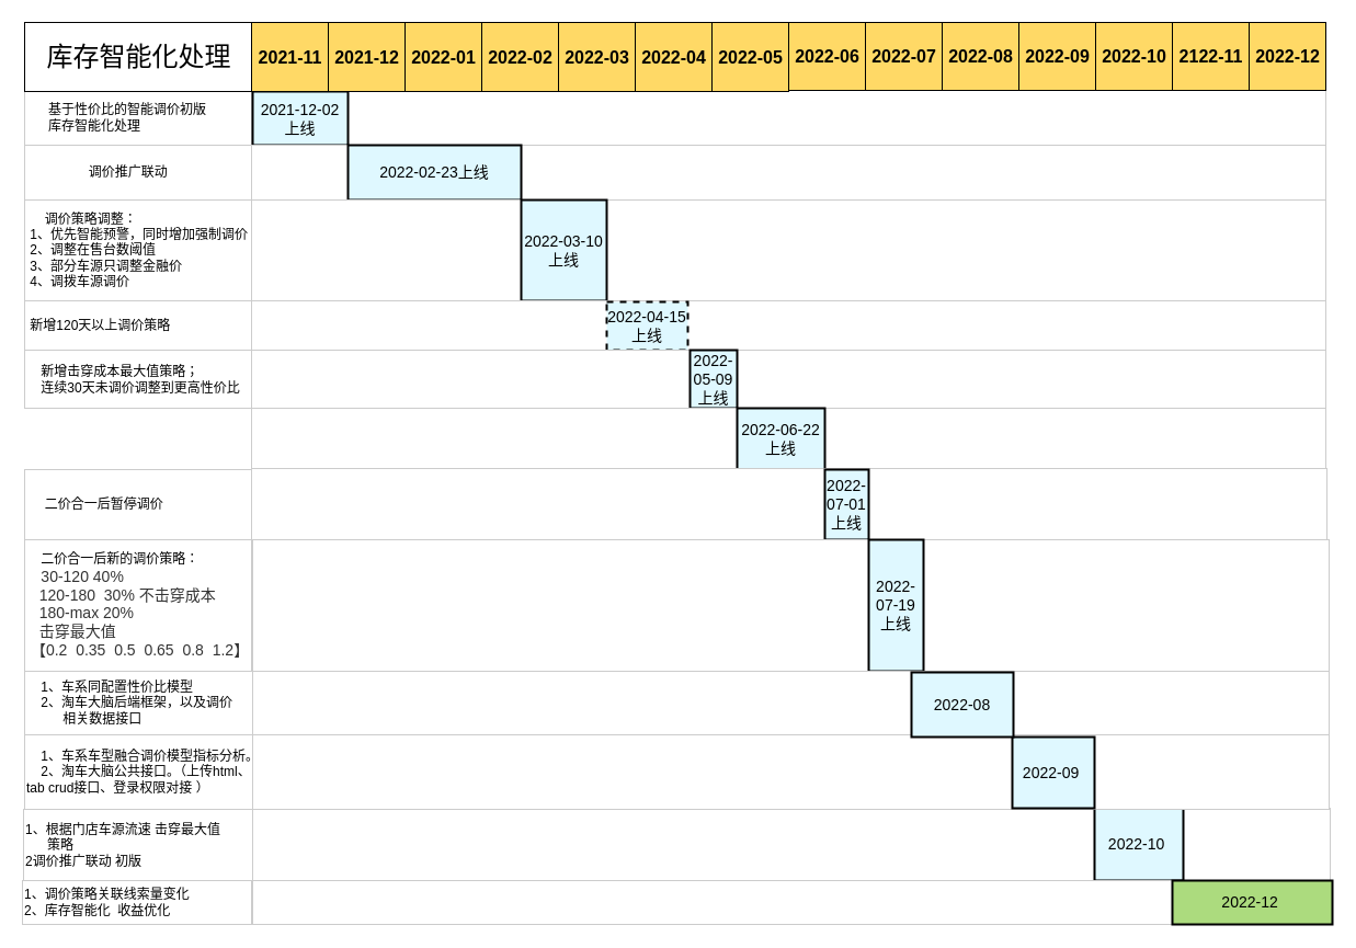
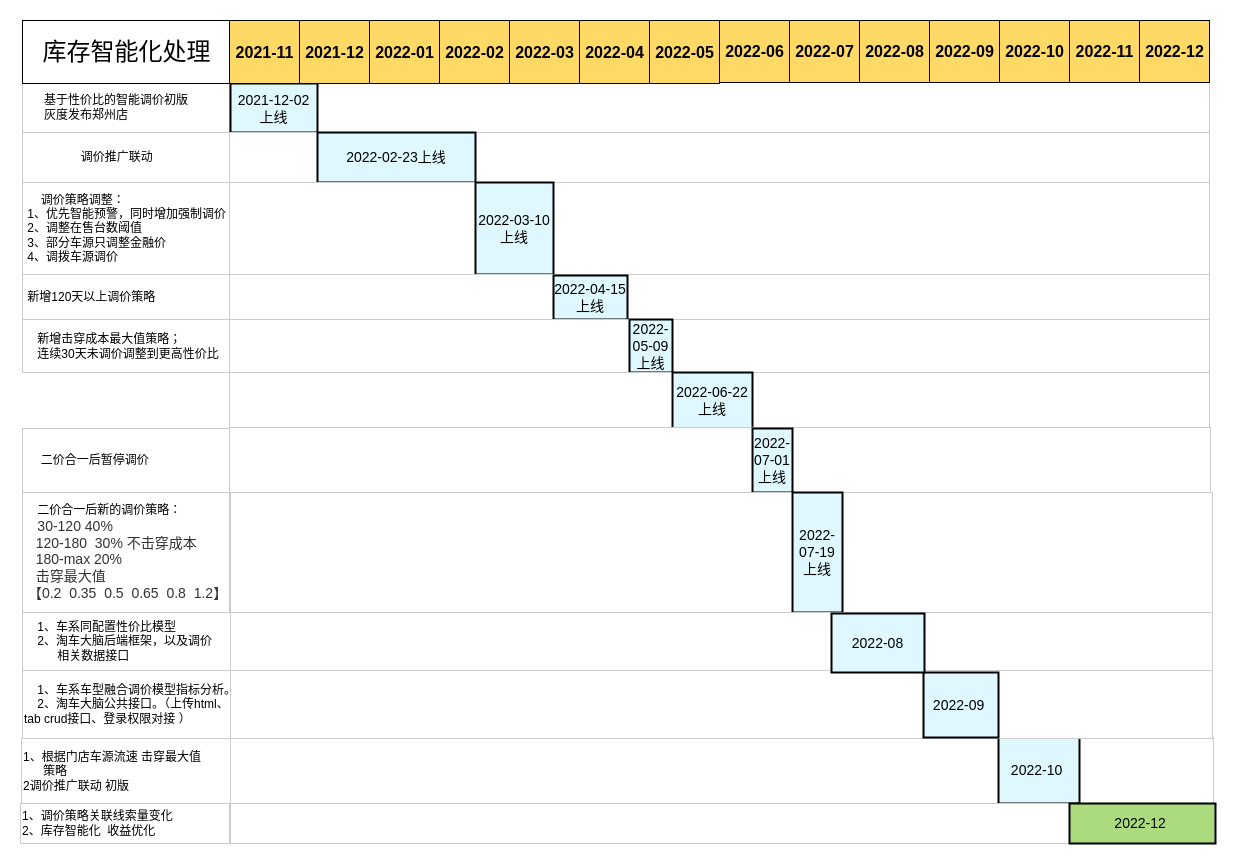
  <mxCell id="0" style=";html=1;" />
  <mxCell id="1" style=";html=1;" parent="0" />
- <mxCell id="2" value="&amp;nbsp; &amp;nbsp; &amp;nbsp; 基于性价比的智能调价初版 &lt;br&gt;&amp;nbsp; &amp;nbsp; &amp;nbsp; 库存智能化处理" style="align=left;strokeColor=#CCCCCC;html=1;" parent="1" vertex="1"><mxGeometry x="22" y="82" width="207" height="50" as="geometry" /></mxCell>
+ <mxCell id="2" value="&amp;nbsp; &amp;nbsp; &amp;nbsp; 基于性价比的智能调价初版 &lt;br&gt;&amp;nbsp; &amp;nbsp; &amp;nbsp; 灰度发布郑州店" style="align=left;strokeColor=#CCCCCC;html=1;" parent="1" vertex="1"><mxGeometry x="22" y="82" width="207" height="50" as="geometry" /></mxCell>
  <mxCell id="3" value="库存智能化处理" style="strokeWidth=1;fontStyle=0;html=1;" parent="1" vertex="1"><mxGeometry x="22" y="62" width="207" height="20" as="geometry" /></mxCell>
  <mxCell id="4" value="" style="align=left;strokeColor=#CCCCCC;html=1;" parent="1" vertex="1"><mxGeometry x="229" y="82" width="980" height="50" as="geometry" /></mxCell>
  <mxCell id="5" value="2021-11" style="strokeWidth=1;fontStyle=0;html=1;" parent="1" vertex="1"><mxGeometry x="229" y="62" width="70" height="20" as="geometry" /></mxCell>
  <mxCell id="6" value="2021-12" style="strokeWidth=1;fontStyle=0;html=1;" parent="1" vertex="1"><mxGeometry x="299" y="62" width="70" height="20" as="geometry" /></mxCell>
  <mxCell id="7" value="2022-01" style="strokeWidth=1;fontStyle=0;html=1;" parent="1" vertex="1"><mxGeometry x="369" y="62" width="70" height="20" as="geometry" /></mxCell>
  <mxCell id="8" value="2022-02" style="strokeWidth=1;fontStyle=0;html=1;" parent="1" vertex="1"><mxGeometry x="439" y="62" width="70" height="20" as="geometry" /></mxCell>
  <mxCell id="9" value="2022-03" style="strokeWidth=1;fontStyle=0;html=1;" parent="1" vertex="1"><mxGeometry x="509" y="62" width="70" height="20" as="geometry" /></mxCell>
  <mxCell id="10" value="2022-04" style="strokeWidth=1;fontStyle=0;html=1;" parent="1" vertex="1"><mxGeometry x="579" y="62" width="70" height="20" as="geometry" /></mxCell>
  <mxCell id="11" value="2022-05" style="strokeWidth=1;fontStyle=0;html=1;" parent="1" vertex="1"><mxGeometry x="649" y="62" width="70" height="20" as="geometry" /></mxCell>
  <mxCell id="12" value="&lt;font style=&quot;font-size: 16px;&quot;&gt;&lt;b&gt;2022-06&lt;/b&gt;&lt;/font&gt;" style="strokeWidth=1;fontStyle=0;html=1;fillColor=#FFD966;" parent="1" vertex="1"><mxGeometry x="719" y="20" width="70" height="62" as="geometry" /></mxCell>
  <mxCell id="13" value="&lt;font style=&quot;font-size: 16px;&quot;&gt;&lt;b&gt;2022-07&lt;/b&gt;&lt;/font&gt;" style="strokeWidth=1;fontStyle=0;html=1;fillColor=#FFD966;" parent="1" vertex="1"><mxGeometry x="789" y="20" width="70" height="62" as="geometry" /></mxCell>
  <mxCell id="14" value="&lt;font style=&quot;font-size: 16px;&quot;&gt;&lt;b&gt;2022-08&lt;/b&gt;&lt;/font&gt;" style="strokeWidth=1;fontStyle=0;html=1;fillColor=#FFD966;" parent="1" vertex="1"><mxGeometry x="859" y="20" width="70" height="62" as="geometry" /></mxCell>
  <mxCell id="15" value="&lt;font style=&quot;font-size: 16px;&quot;&gt;&lt;b&gt;2022-09&lt;/b&gt;&lt;/font&gt;" style="strokeWidth=1;fontStyle=0;html=1;fillColor=#FFD966;" parent="1" vertex="1"><mxGeometry x="929" y="20" width="70" height="62" as="geometry" /></mxCell>
  <mxCell id="16" value="&lt;font style=&quot;font-size: 16px;&quot;&gt;&lt;b&gt;2022-10&lt;/b&gt;&lt;/font&gt;" style="strokeWidth=1;fontStyle=0;html=1;fillColor=#FFD966;" parent="1" vertex="1"><mxGeometry x="999" y="20" width="70" height="62" as="geometry" /></mxCell>
  <mxCell id="17" value="2021-12-02&lt;br&gt;上线" style="whiteSpace=wrap;html=1;strokeWidth=2;fillColor=#DFF8FF;gradientColor=none;fontSize=14;align=center;strokeColor=#000000;" parent="1" vertex="1"><mxGeometry x="230" y="83" width="87" height="49" as="geometry" /></mxCell>
- <mxCell id="18" value="&lt;font style=&quot;font-size: 16px;&quot;&gt;&lt;b&gt;2122-11&lt;/b&gt;&lt;/font&gt;" style="strokeWidth=1;fontStyle=0;html=1;fillColor=#FFD966;" parent="1" vertex="1"><mxGeometry x="1069" y="20" width="70" height="62" as="geometry" /></mxCell>
+ <mxCell id="18" value="&lt;font style=&quot;font-size: 16px;&quot;&gt;&lt;b&gt;2022-11&lt;/b&gt;&lt;/font&gt;" style="strokeWidth=1;fontStyle=0;html=1;fillColor=#FFD966;" parent="1" vertex="1"><mxGeometry x="1069" y="20" width="70" height="62" as="geometry" /></mxCell>
  <mxCell id="19" value="&lt;font style=&quot;font-size: 16px;&quot;&gt;&lt;b&gt;2022-12&lt;/b&gt;&lt;/font&gt;" style="strokeWidth=1;fontStyle=0;html=1;fillColor=#FFD966;" parent="1" vertex="1"><mxGeometry x="1139" y="20" width="70" height="62" as="geometry" /></mxCell>
  <mxCell id="20" value="&amp;nbsp; &amp;nbsp; &amp;nbsp; &amp;nbsp; &amp;nbsp; &amp;nbsp; &amp;nbsp; &amp;nbsp; &amp;nbsp;调价推广联动" style="align=left;strokeColor=#CCCCCC;html=1;" parent="1" vertex="1"><mxGeometry x="22" y="132" width="207" height="50" as="geometry" /></mxCell>
  <mxCell id="21" value="" style="align=left;strokeColor=#CCCCCC;html=1;" parent="1" vertex="1"><mxGeometry x="229" y="132" width="980" height="50" as="geometry" /></mxCell>
  <mxCell id="22" value="2022-02-23上线" style="whiteSpace=wrap;html=1;strokeWidth=2;fillColor=#DFF8FF;gradientColor=none;fontSize=14;align=center;strokeColor=#000000;" parent="1" vertex="1"><mxGeometry x="317" y="132" width="158" height="50" as="geometry" /></mxCell>
  <mxCell id="23" value="&amp;nbsp; &amp;nbsp; &amp;nbsp;调价策略调整：&lt;br&gt;&amp;nbsp;1、优先智能预警，同时增加强制调价&lt;br&gt;&amp;nbsp;2、调整在售台数阈值&lt;br&gt;&amp;nbsp;3、部分车源只调整金融价&lt;br&gt;&amp;nbsp;4、调拨车源调价" style="align=left;strokeColor=#CCCCCC;html=1;" parent="1" vertex="1"><mxGeometry x="22" y="182" width="207" height="92" as="geometry" /></mxCell>
  <mxCell id="24" value="" style="align=left;strokeColor=#CCCCCC;html=1;" parent="1" vertex="1"><mxGeometry x="229" y="182" width="980" height="92" as="geometry" /></mxCell>
  <mxCell id="25" value="2022-03-10上线" style="whiteSpace=wrap;html=1;strokeWidth=2;fillColor=#DFF8FF;gradientColor=none;fontSize=14;align=center;strokeColor=#020203;" parent="1" vertex="1"><mxGeometry x="475" y="182" width="78" height="92" as="geometry" /></mxCell>
  <mxCell id="26" value="&lt;span style=&quot;white-space: pre;&quot;&gt; &lt;/span&gt;新增120天以上调价策略" style="align=left;strokeColor=#CCCCCC;html=1;" parent="1" vertex="1"><mxGeometry x="22" y="274" width="207" height="45" as="geometry" /></mxCell>
  <mxCell id="27" value="" style="align=left;strokeColor=#CCCCCC;html=1;" parent="1" vertex="1"><mxGeometry x="229" y="274" width="980" height="45" as="geometry" /></mxCell>
- <mxCell id="28" value="2022-04-15上线" style="whiteSpace=wrap;html=1;strokeWidth=2;fillColor=#DFF8FF;gradientColor=none;fontSize=14;align=center;strokeColor=#000000;dashed=1;" parent="1" vertex="1"><mxGeometry x="553" y="275" width="74" height="44" as="geometry" /></mxCell>
+ <mxCell id="28" value="2022-04-15上线" style="whiteSpace=wrap;html=1;strokeWidth=2;fillColor=#DFF8FF;gradientColor=none;fontSize=14;align=center;strokeColor=#000000;" parent="1" vertex="1"><mxGeometry x="553" y="275" width="74" height="44" as="geometry" /></mxCell>
  <mxCell id="29" value="&amp;nbsp; &amp;nbsp; 新增击穿成本最大值策略；&lt;br&gt;&amp;nbsp; &amp;nbsp; 连续30天未调价调整到更高性价比" style="align=left;strokeColor=#CCCCCC;html=1;" parent="1" vertex="1"><mxGeometry x="22" y="319" width="207" height="53" as="geometry" /></mxCell>
  <mxCell id="30" value="" style="align=left;strokeColor=#CCCCCC;html=1;" parent="1" vertex="1"><mxGeometry x="229" y="319" width="980" height="53" as="geometry" /></mxCell>
  <mxCell id="31" value="2022-05-09上线" style="whiteSpace=wrap;html=1;strokeWidth=2;fillColor=#DFF8FF;gradientColor=none;fontSize=14;align=center;strokeColor=#000000;" parent="1" vertex="1"><mxGeometry x="629" y="319" width="43" height="53" as="geometry" /></mxCell>
  <mxCell id="32" value="" style="align=left;strokeColor=#CCCCCC;html=1;" parent="1" vertex="1"><mxGeometry x="229" y="372" width="980" height="56" as="geometry" /></mxCell>
  <mxCell id="33" value="2022-06-22&lt;br&gt;上线" style="whiteSpace=wrap;html=1;strokeWidth=2;fillColor=#DFF8FF;gradientColor=none;fontSize=14;align=center;strokeColor=#000000;" parent="1" vertex="1"><mxGeometry x="672" y="372" width="80" height="56" as="geometry" /></mxCell>
  <mxCell id="34" value="&amp;nbsp; &amp;nbsp; &amp;nbsp;二价合一后暂停调价" style="align=left;strokeColor=#CCCCCC;html=1;" parent="1" vertex="1"><mxGeometry x="22" y="428" width="207" height="64" as="geometry" /></mxCell>
  <mxCell id="35" value="" style="align=left;strokeColor=#CCCCCC;html=1;" parent="1" vertex="1"><mxGeometry x="229" y="427" width="981" height="65" as="geometry" /></mxCell>
  <mxCell id="36" value="2022-07-01&lt;br&gt;上线" style="whiteSpace=wrap;html=1;strokeWidth=2;fillColor=#DFF8FF;gradientColor=none;fontSize=14;align=center;strokeColor=#000000;" parent="1" vertex="1"><mxGeometry x="752" y="428" width="40" height="64" as="geometry" /></mxCell>
  <mxCell id="37" value="&amp;nbsp; &amp;nbsp; 二价合一后新的调价策略：&lt;br&gt;&amp;nbsp; &amp;nbsp; &lt;span style=&quot;background-color: rgb(255, 255, 255); color: rgb(51, 51, 51); font-family: Arial, sans-serif; font-size: 14px;&quot;&gt;30-120 40%&amp;nbsp;&lt;br&gt;&lt;/span&gt;&lt;span style=&quot;background-color: rgb(255, 255, 255); color: rgb(51, 51, 51); font-family: Arial, sans-serif; font-size: 14px;&quot;&gt;&amp;nbsp; &amp;nbsp;120-180&amp;nbsp; 30% 不击穿成本&lt;br&gt;&lt;/span&gt;&lt;span style=&quot;background-color: rgb(255, 255, 255); color: rgb(51, 51, 51); font-family: Arial, sans-serif; font-size: 14px;&quot;&gt;&amp;nbsp; &amp;nbsp;180-max 20%&amp;nbsp; &amp;nbsp;&lt;br&gt;&amp;nbsp; &amp;nbsp;击穿最大值&lt;br&gt;&amp;nbsp;【0.2&amp;nbsp; 0.35&amp;nbsp; 0.5&amp;nbsp; 0.65&amp;nbsp; 0.8&amp;nbsp; 1.2】&lt;/span&gt;&lt;span style=&quot;background-color: rgb(255, 255, 255); color: rgb(51, 51, 51); font-family: Arial, sans-serif; font-size: 14px;&quot;&gt;&lt;br&gt;&lt;/span&gt;" style="align=left;strokeColor=#CCCCCC;html=1;" parent="1" vertex="1"><mxGeometry x="22" y="492" width="207" height="120" as="geometry" /></mxCell>
  <mxCell id="38" value="" style="align=left;strokeColor=#CCCCCC;html=1;" parent="1" vertex="1"><mxGeometry x="230" y="492" width="982" height="120" as="geometry" /></mxCell>
  <mxCell id="39" value="2022-07-19上线" style="whiteSpace=wrap;html=1;strokeWidth=2;fillColor=#DFF8FF;gradientColor=none;fontSize=14;align=center;strokeColor=#000000;" parent="1" vertex="1"><mxGeometry x="792" y="492" width="50" height="120" as="geometry" /></mxCell>
  <mxCell id="40" value="&amp;nbsp; &amp;nbsp; 1、车系同配置性价比模型&lt;br&gt;&amp;nbsp; &amp;nbsp; 2、淘车大脑后端框架，以及调价&lt;br&gt;&amp;nbsp; &amp;nbsp; &amp;nbsp; &amp;nbsp; &amp;nbsp; 相关数据接口" style="align=left;strokeColor=#CCCCCC;html=1;" parent="1" vertex="1"><mxGeometry x="22" y="612" width="209" height="58" as="geometry" /></mxCell>
  <mxCell id="41" value="" style="align=left;strokeColor=#CCCCCC;html=1;" parent="1" vertex="1"><mxGeometry x="230" y="612" width="982" height="58" as="geometry" /></mxCell>
  <mxCell id="42" value="1、根据门店车源流速 击穿最大值&lt;br&gt;&amp;nbsp; &amp;nbsp; &amp;nbsp; 策略&lt;br&gt;2调价推广联动 初版" style="align=left;strokeColor=#CCCCCC;html=1;" parent="1" vertex="1"><mxGeometry x="21" y="738" width="209" height="65" as="geometry" /></mxCell>
  <mxCell id="43" value="" style="align=left;strokeColor=#CCCCCC;html=1;" parent="1" vertex="1"><mxGeometry x="230" y="737" width="983" height="66" as="geometry" /></mxCell>
  <mxCell id="44" value="2022-10&amp;nbsp;" style="whiteSpace=wrap;html=1;strokeWidth=2;fillColor=#DFF8FF;gradientColor=none;fontSize=14;align=center;strokeColor=#000000;" parent="1" vertex="1"><mxGeometry x="998" y="737" width="81" height="66" as="geometry" /></mxCell>
  <mxCell id="45" value="1、调价策略关联线索量变化&amp;nbsp; &amp;nbsp; &amp;nbsp;&lt;br&gt;2、库存智能化&amp;nbsp; 收益优化" style="align=left;strokeColor=#CCCCCC;html=1;" parent="1" vertex="1"><mxGeometry x="20" y="803" width="209" height="40" as="geometry" /></mxCell>
  <mxCell id="46" value="" style="align=left;strokeColor=#CCCCCC;html=1;" parent="1" vertex="1"><mxGeometry x="230" y="803" width="979" height="40" as="geometry" /></mxCell>
  <mxCell id="47" value="2022-12&amp;nbsp;" style="whiteSpace=wrap;html=1;strokeWidth=2;fillColor=#ACDB7E;gradientColor=none;fontSize=14;align=center;strokeColor=#000000;" parent="1" vertex="1"><mxGeometry x="1069" y="803" width="146" height="40" as="geometry" /></mxCell>
  <mxCell id="48" value="&lt;font style=&quot;font-size: 24px;&quot;&gt;库存智能化处理&lt;/font&gt;" style="strokeWidth=1;fontStyle=0;html=1;" parent="1" vertex="1"><mxGeometry x="22" y="20" width="207" height="63" as="geometry" /></mxCell>
  <mxCell id="49" value="&lt;font style=&quot;font-size: 16px;&quot;&gt;&lt;b&gt;2021-11&lt;/b&gt;&lt;/font&gt;" style="strokeWidth=1;fontStyle=0;html=1;fillColor=#FFD966;" parent="1" vertex="1"><mxGeometry x="229" y="20" width="70" height="63" as="geometry" /></mxCell>
  <mxCell id="50" value="&lt;font style=&quot;font-size: 16px;&quot;&gt;&lt;b&gt;2021-12&lt;/b&gt;&lt;/font&gt;" style="strokeWidth=1;fontStyle=0;html=1;fillColor=#FFD966;" parent="1" vertex="1"><mxGeometry x="299" y="20" width="70" height="63" as="geometry" /></mxCell>
  <mxCell id="51" value="&lt;font style=&quot;font-size: 16px;&quot;&gt;&lt;b&gt;2022-01&lt;/b&gt;&lt;/font&gt;" style="strokeWidth=1;fontStyle=0;html=1;fillColor=#FFD966;" parent="1" vertex="1"><mxGeometry x="369" y="20" width="70" height="63" as="geometry" /></mxCell>
  <mxCell id="52" value="&lt;font style=&quot;font-size: 16px;&quot;&gt;&lt;b&gt;2022-02&lt;/b&gt;&lt;/font&gt;" style="strokeWidth=1;fontStyle=0;html=1;fillColor=#FFD966;" parent="1" vertex="1"><mxGeometry x="439" y="20" width="70" height="63" as="geometry" /></mxCell>
  <mxCell id="53" value="&lt;font style=&quot;font-size: 16px;&quot;&gt;&lt;b&gt;2022-03&lt;/b&gt;&lt;/font&gt;" style="strokeWidth=1;fontStyle=0;html=1;fillColor=#FFD966;" parent="1" vertex="1"><mxGeometry x="509" y="20" width="70" height="63" as="geometry" /></mxCell>
  <mxCell id="54" value="&lt;font style=&quot;font-size: 16px;&quot;&gt;&lt;b&gt;2022-04&lt;/b&gt;&lt;/font&gt;" style="strokeWidth=1;fontStyle=0;html=1;fillColor=#FFD966;" parent="1" vertex="1"><mxGeometry x="579" y="20" width="70" height="63" as="geometry" /></mxCell>
  <mxCell id="55" value="&lt;font style=&quot;font-size: 16px;&quot;&gt;&lt;b&gt;2022-05&lt;/b&gt;&lt;/font&gt;" style="strokeWidth=1;fontStyle=0;html=1;fillColor=#FFD966;" parent="1" vertex="1"><mxGeometry x="649" y="20" width="70" height="63" as="geometry" /></mxCell>
  <mxCell id="56" value="&amp;nbsp; &amp;nbsp; 1、车系车型融合调价模型指标分析。&lt;br&gt;&amp;nbsp; &amp;nbsp; 2、淘车大脑公共接口。（上传html、&lt;br&gt;tab crud接口、登录权限对接 ）" style="align=left;strokeColor=#CCCCCC;html=1;" parent="1" vertex="1"><mxGeometry x="22" y="670" width="208" height="68" as="geometry" /></mxCell>
  <mxCell id="57" value="" style="align=left;strokeColor=#CCCCCC;html=1;" parent="1" vertex="1"><mxGeometry x="230" y="670" width="982" height="68" as="geometry" /></mxCell>
  <mxCell id="58" value="2022-09&amp;nbsp;" style="whiteSpace=wrap;html=1;strokeWidth=2;fillColor=#DFF8FF;gradientColor=none;fontSize=14;align=center;strokeColor=#000000;" parent="1" vertex="1"><mxGeometry x="923" y="672" width="75" height="65" as="geometry" /></mxCell>
  <mxCell id="59" value="2022-08" style="whiteSpace=wrap;html=1;strokeWidth=2;fillColor=#DFF8FF;gradientColor=none;fontSize=14;align=center;strokeColor=#000000;" parent="1" vertex="1"><mxGeometry x="831" y="613" width="93" height="59" as="geometry" /></mxCell>
